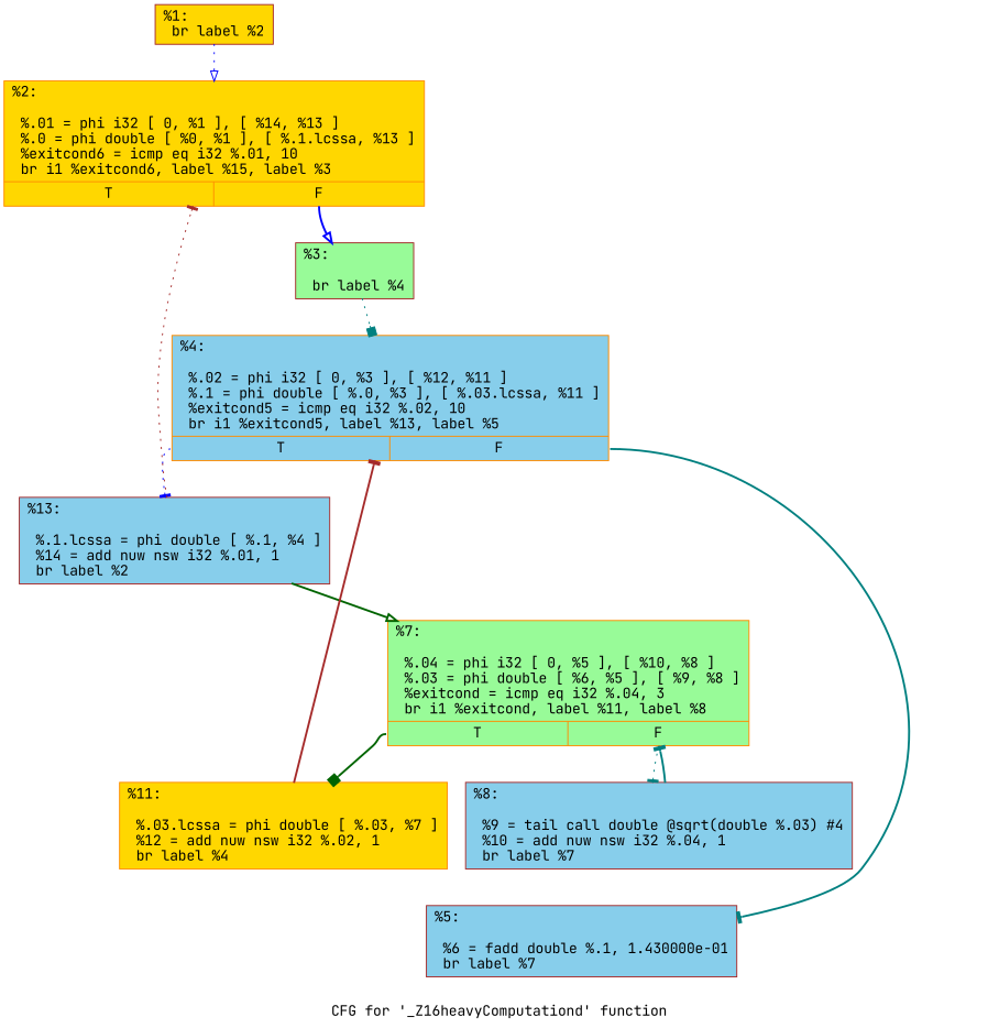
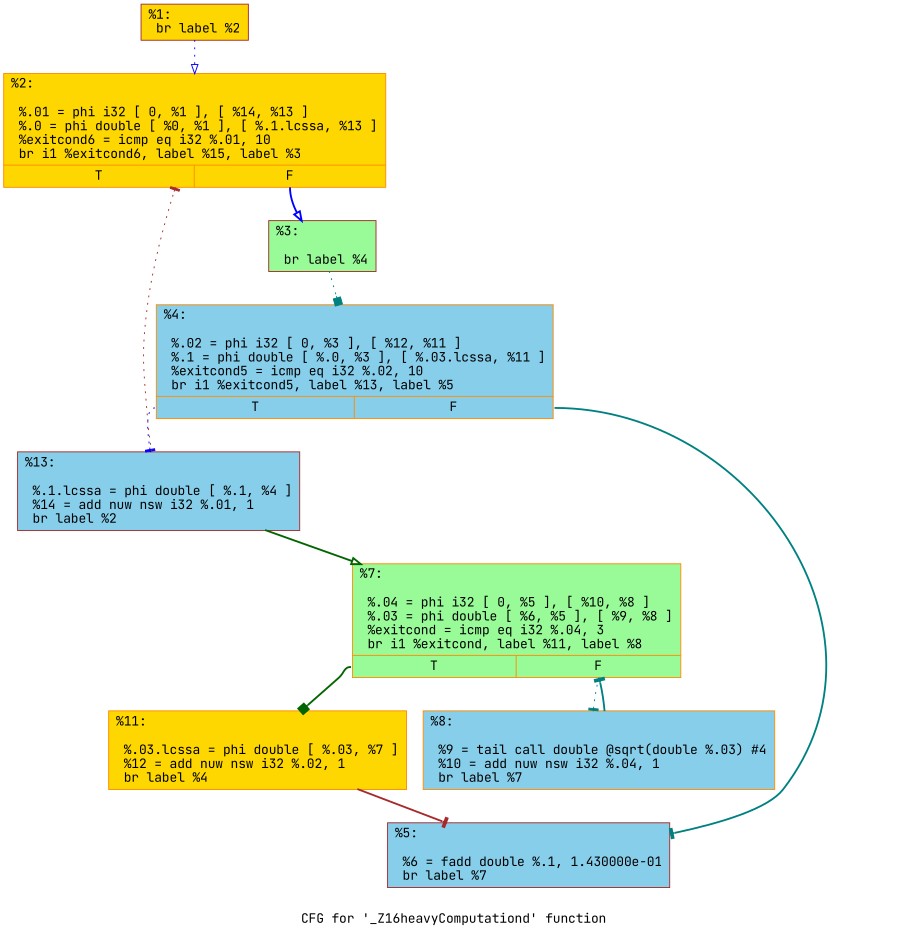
  digraph {
    fontname="JetBrains Mono"
    label="CFG for '_Z16heavyComputationd' function"
    node [color=brown fillcolor=skyblue fontname="JetBrains Mono" shape=record style=filled]
    edge [arrowhead=tee color=teal fontname="JetBrains Mono" style=bold]
    n1 [fillcolor=gold label="{%1:\l  br label %2\l}"]
    n2 [color=darkorange fillcolor=gold label="{%2:\l\l  %.01 = phi i32 [ 0, %1 ], [ %14, %13 ]\l  %.0 = phi double [ %0, %1 ], [ %.1.lcssa, %13 ]\l  %exitcond6 = icmp eq i32 %.01, 10\l  br i1 %exitcond6, label %15, label %3\l|{<s0>T|<s1>F}}"]
    n3 [fillcolor=palegreen label="{%3:\l\l  br label %4\l}"]
    n4 [color=darkorange label="{%4:\l\l  %.02 = phi i32 [ 0, %3 ], [ %12, %11 ]\l  %.1 = phi double [ %.0, %3 ], [ %.03.lcssa, %11 ]\l  %exitcond5 = icmp eq i32 %.02, 10\l  br i1 %exitcond5, label %13, label %5\l|{<s0>T|<s1>F}}"]
    n5 [label="{%13:\l\l  %.1.lcssa = phi double [ %.1, %4 ]\l  %14 = add nuw nsw i32 %.01, 1\l  br label %2\l}"]
    n6 [label="{%5:\l\l  %6 = fadd double %.1, 1.430000e-01\l  br label %7\l}"]
    n7 [color=darkorange fillcolor=palegreen label="{%7:\l\l  %.04 = phi i32 [ 0, %5 ], [ %10, %8 ]\l  %.03 = phi double [ %6, %5 ], [ %9, %8 ]\l  %exitcond = icmp eq i32 %.04, 3\l  br i1 %exitcond, label %11, label %8\l|{<s0>T|<s1>F}}"]
    n8 [color=darkorange fillcolor=gold label="{%11:\l\l  %.03.lcssa = phi double [ %.03, %7 ]\l  %12 = add nuw nsw i32 %.02, 1\l  br label %4\l}"]
-   n9 [label="{%8:\l\l  %9 = tail call double @sqrt(double %.03) #4\l  %10 = add nuw nsw i32 %.04, 1\l  br label %7\l}"]
+   n9 [color=darkorange label="{%8:\l\l  %9 = tail call double @sqrt(double %.03) #4\l  %10 = add nuw nsw i32 %.04, 1\l  br label %7\l}"]
    n1 -> n2 [arrowhead=onormal color=blue style=dotted]
    n2 -> n3 [arrowhead=onormal color=blue tailport=s1]
    n3 -> n4 [arrowhead=box style=dotted]
    n4 -> n5 [color=blue style=dotted tailport=s0]
    n4 -> n6 [tailport=s1]
    n5 -> n2 [color=brown style=dotted]
    n5 -> n7 [arrowhead=onormal color=darkgreen]
    n7 -> n8 [arrowhead=box color=darkgreen tailport=s0]
    n7 -> n9 [style=dotted tailport=s1]
-   n8 -> n4 [color=brown]
+   n8 -> n6 [color=brown]
    n9 -> n7
  }
